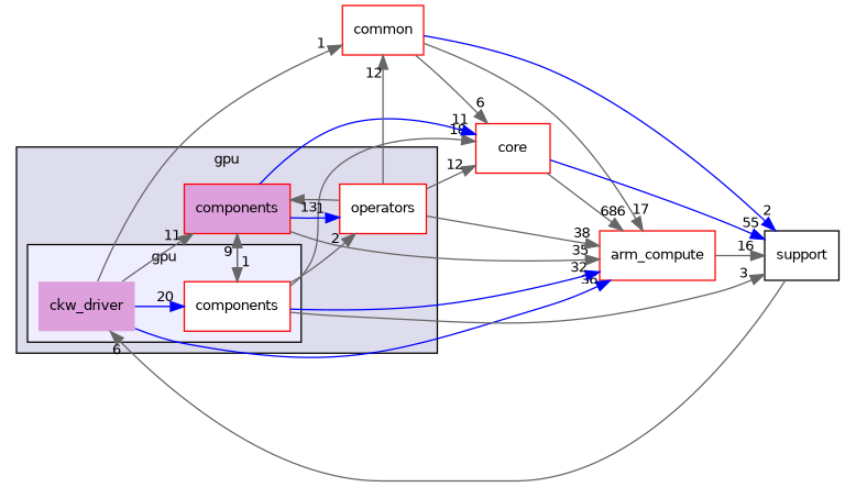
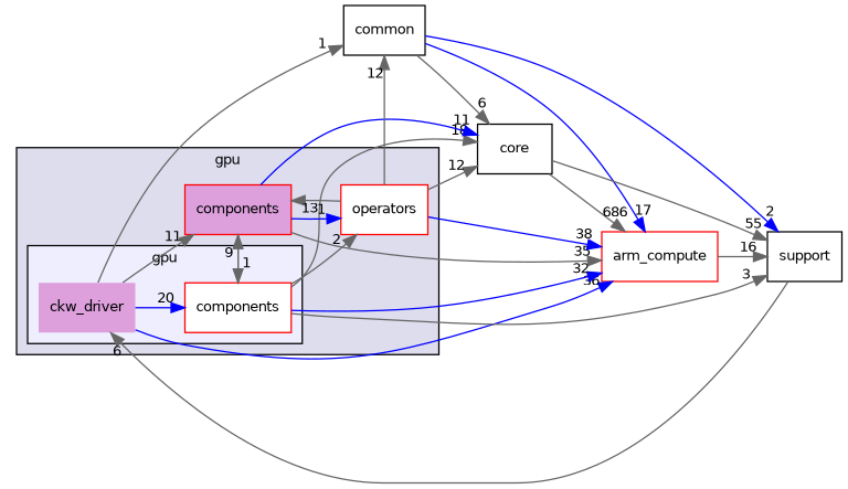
  digraph {
    compound=true
    rankdir=LR
    node [fillcolor=white fontname=Helvetica fontsize=10 shape=box style=filled color=red]
    edge [color=gray40 headlabel=1 labeldistance=1.5 labelfontname=Helvetica labelfontsize=10]
    n1 [fillcolor=plum label=ckw_driver shape=plaintext color=""]
    n2 [label=components]
    n3 [fillcolor=plum label=components]
    n4 [label=operators]
    n5 [label=arm_compute]
-   n6 [label=common]
-   n7 [label=core]
+   n6 [color=black label=common]
+   n7 [color=black label=core]
    n8 [label=support color=""]
    subgraph cluster_1 {
      bgcolor="#ddddee"
      fontname=Helvetica
      fontsize=10
      label=gpu
      pencolor=black
      n3
      n4
      subgraph cluster_2 {
        bgcolor="#eeeeff"
        fontname=Helvetica
        fontsize=10
        label=gpu
        pencolor=black
        n1
        n2
      }
    }
    n1 -> n2 [color=blue headlabel=20]
    n1 -> n3 [headlabel=11]
    n1 -> n5 [color=blue headlabel=36]
    n1 -> n6
    n2 -> n3 [headlabel=9]
    n2 -> n4 [headlabel=2]
    n2 -> n5 [color=blue headlabel=32]
    n2 -> n7 [headlabel=18]
    n2 -> n8 [headlabel=3]
    n3 -> n2
    n3 -> n4 [color=blue]
    n3 -> n5 [headlabel=35]
    n3 -> n7 [color=blue headlabel=11]
    n4 -> n3 [headlabel=13]
-   n4 -> n5 [headlabel=38]
+   n4 -> n5 [color=blue headlabel=38]
    n4 -> n6 [headlabel=12]
    n4 -> n7 [headlabel=12]
    n5 -> n8 [headlabel=16]
-   n6 -> n5 [headlabel=17]
+   n6 -> n5 [color=blue headlabel=17]
    n6 -> n7 [headlabel=6]
    n6 -> n8 [color=blue headlabel=2]
    n7 -> n5 [headlabel=686]
-   n7 -> n8 [color=blue headlabel=55]
+   n7 -> n8 [headlabel=55]
    n8 -> n1 [headlabel=6]
  }
